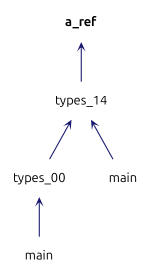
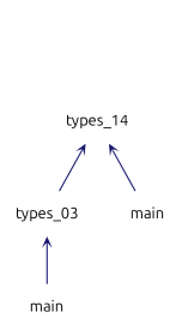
  digraph {
    fontname=Ubuntu
    rankdir=TB
    node [fontname=Ubuntu fontsize=12 shape=plaintext]
    edge [arrowhead=open arrowsize=0.5 arrowtail=open color=midnightblue dir=back fontname=Ubuntu labelfontsize=10 style=solid]
-   n1 [label=<<b>a_ref</b>>]
    n2 [label=types_14]
-   n3 [label=types_00]
+   n3 [label=types_03]
    n4 [label=main]
    n5 [label=main]
-   n1 -> n2
    n2 -> n3
    n2 -> n5
    n3 -> n4
  }
